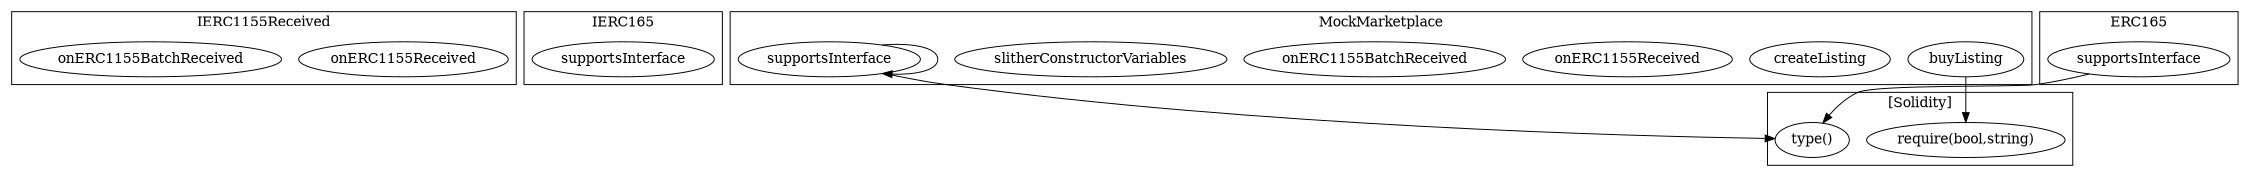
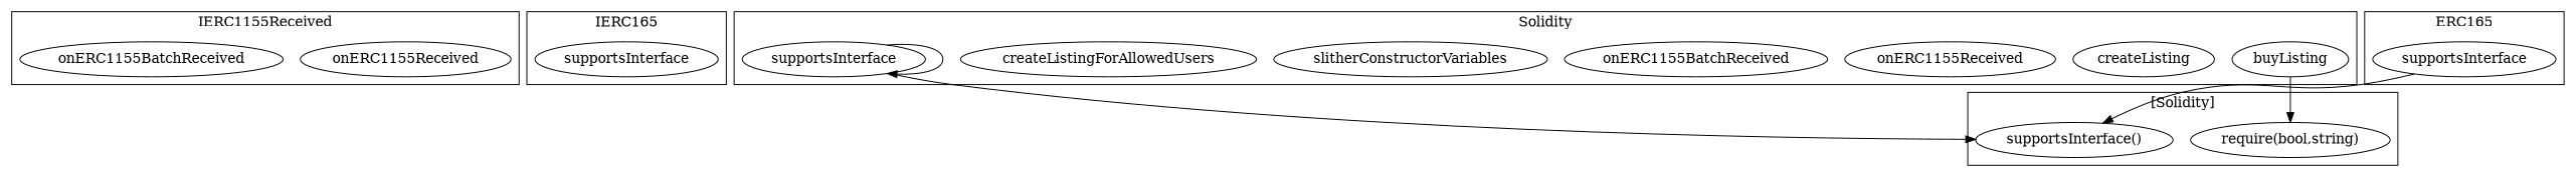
  strict digraph {
    n1 [label=onERC1155Received]
    n2 [label=onERC1155BatchReceived]
    n3 [label=supportsInterface]
    n4 [label=buyListing]
    n5 [label=createListing]
    n6 [label=onERC1155Received]
    n7 [label=onERC1155BatchReceived]
    n8 [label=slitherConstructorVariables]
+   n9 [label=createListingForAllowedUsers]
    n10 [label=supportsInterface]
    n11 [label=supportsInterface]
    "require(bool,string)"
-   "type()"
+   "type()" [label="supportsInterface()"]
    subgraph cluster_1 {
      label=IERC1155Received
      n1
      n2
    }
    subgraph cluster_2 {
      label=IERC165
      n3
    }
    subgraph cluster_3 {
-     label=MockMarketplace
+     label=Solidity
      n4
      n5
      n6
      n7
      n8
+     n9
      n10
    }
    subgraph cluster_4 {
      label=ERC165
      n11
    }
    subgraph cluster_5 {
      label="[Solidity]"
      "require(bool,string)"
      "type()"
    }
    n4 -> "require(bool,string)"
    n10 -> n10
    n10 -> "type()"
    n11 -> "type()"
  }
